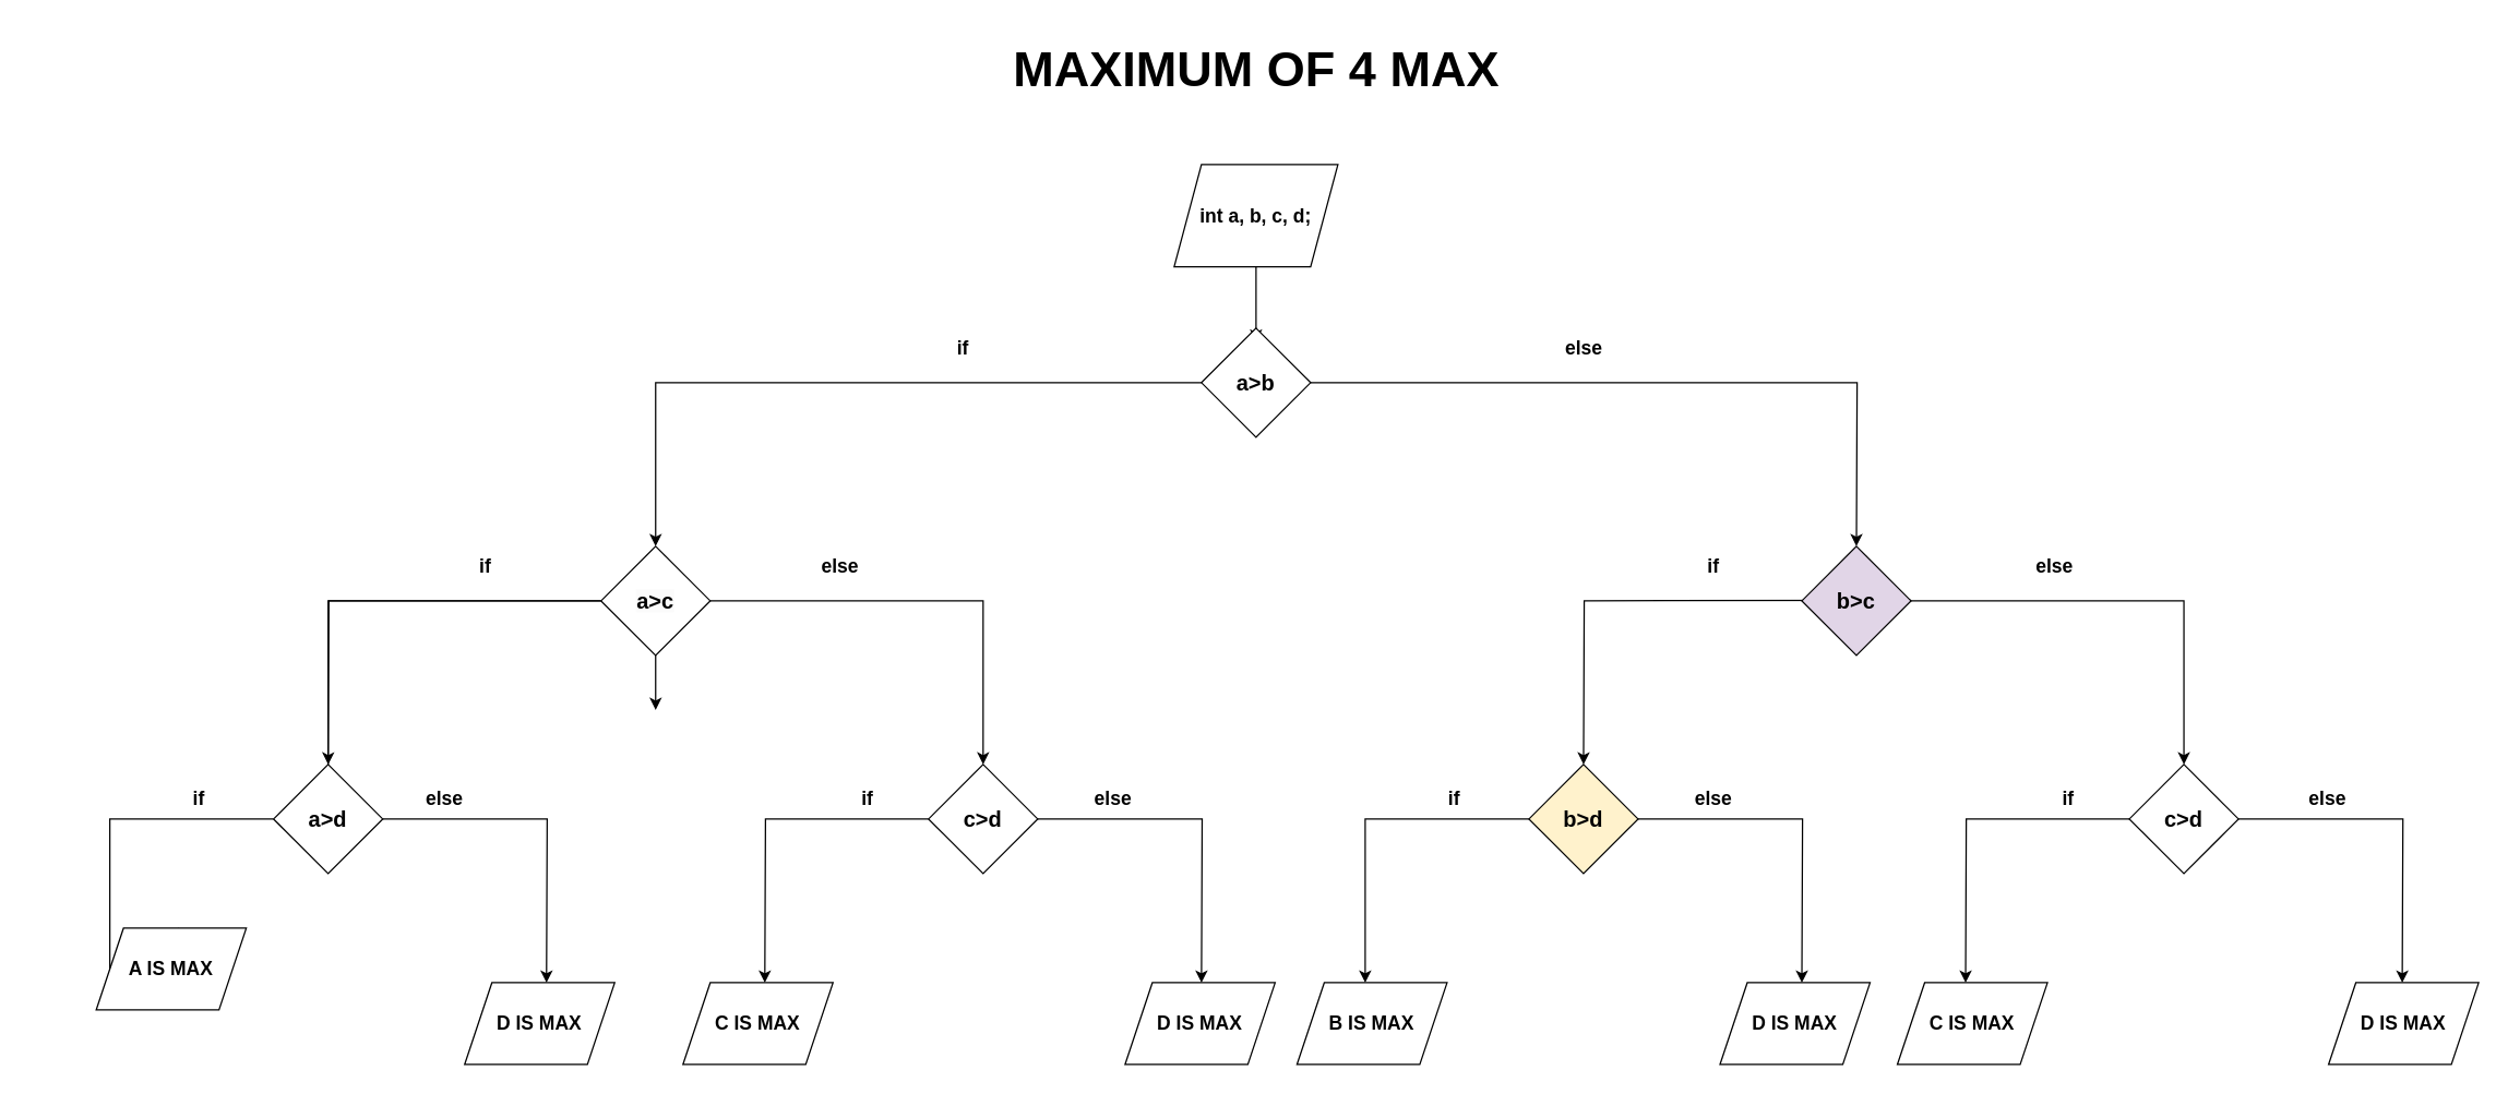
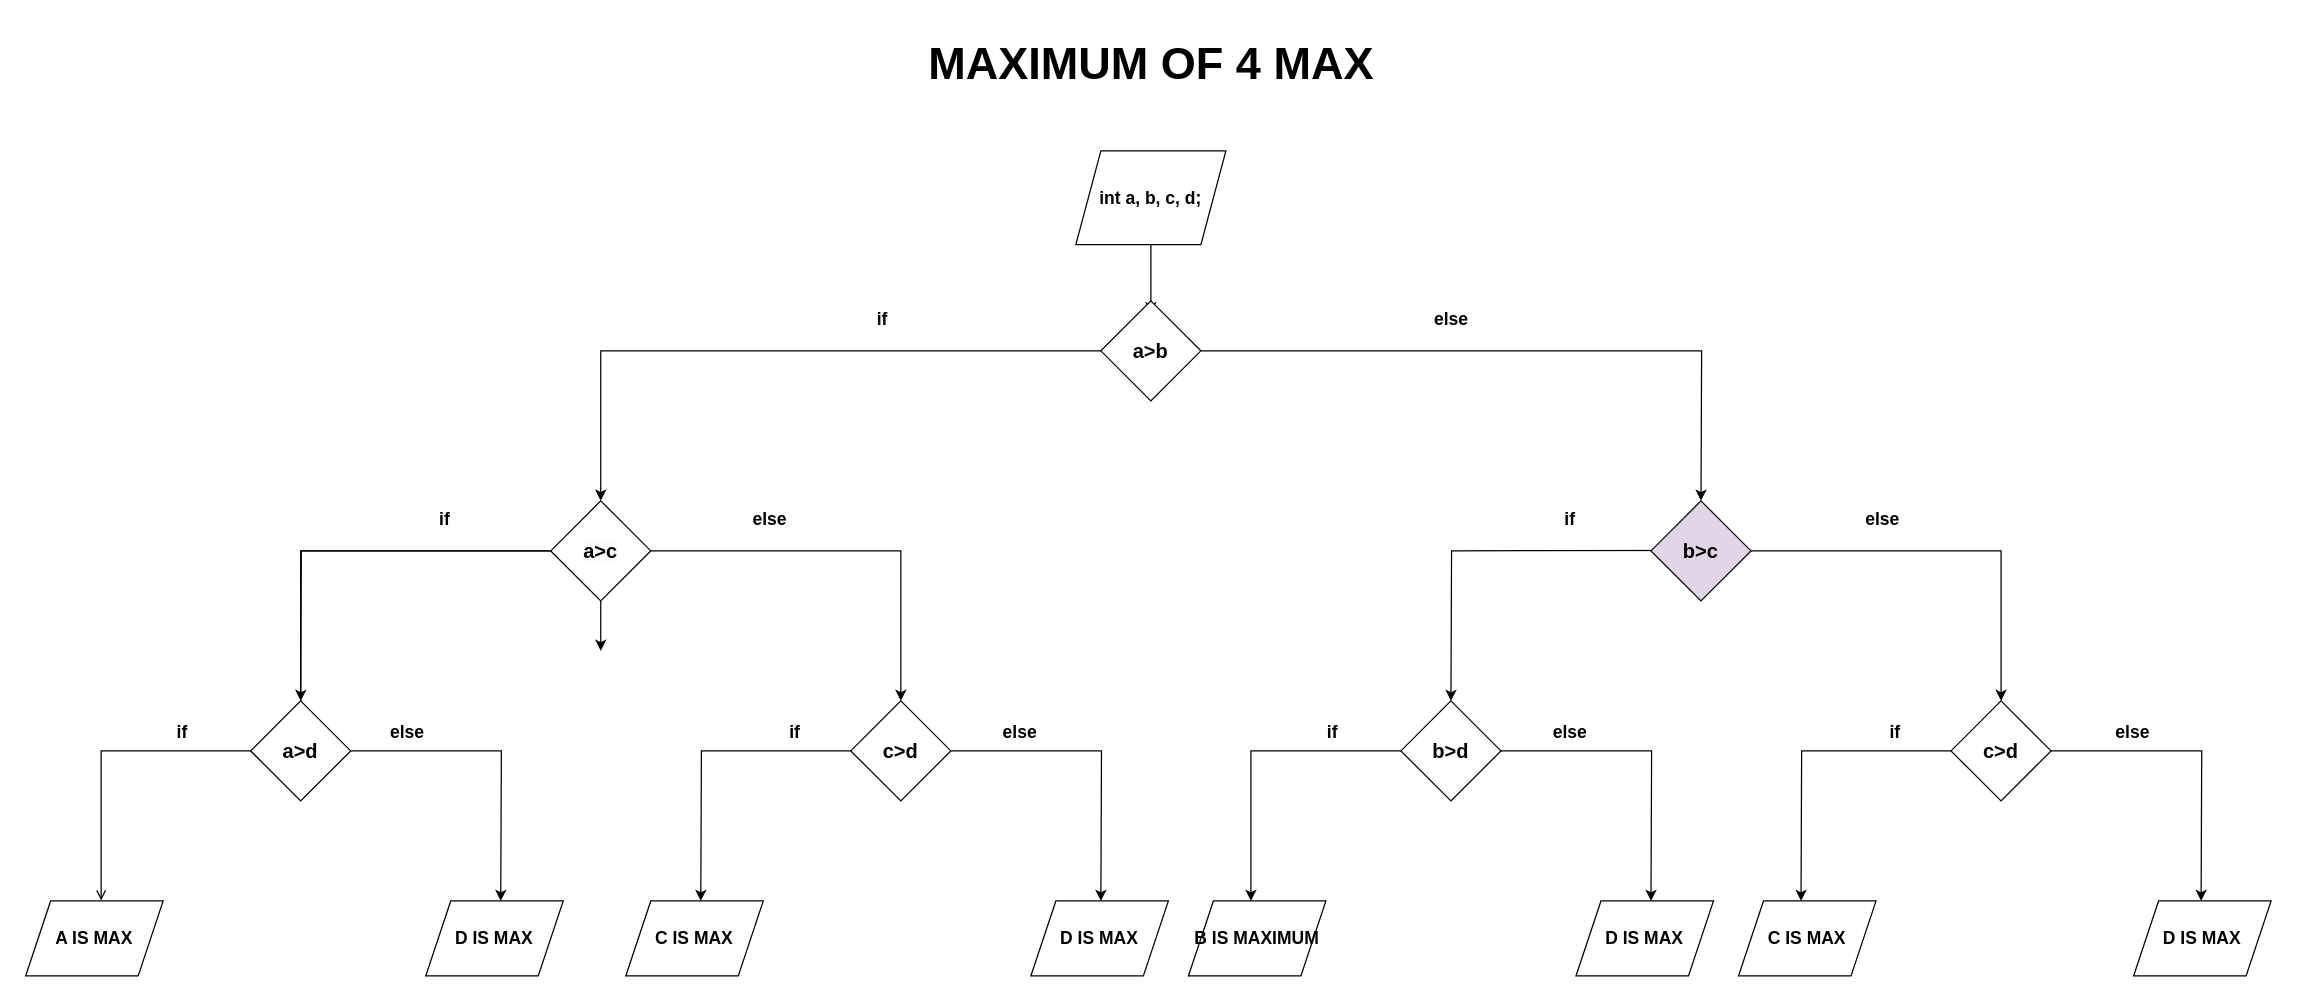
  <mxCell id="0" />
  <mxCell id="1" parent="0" />
  <mxCell id="2" style="edgeStyle=orthogonalEdgeStyle;rounded=0;orthogonalLoop=1;jettySize=auto;html=1;" parent="1" source="3" edge="1"><mxGeometry relative="1" as="geometry"><mxPoint x="920" y="250" as="targetPoint" /></mxGeometry></mxCell>
  <mxCell id="3" value="&lt;font style=&quot;font-size: 14px;&quot;&gt;&lt;b&gt;int a, b, c, d;&lt;/b&gt;&lt;/font&gt;" style="shape=parallelogram;perimeter=parallelogramPerimeter;whiteSpace=wrap;html=1;fixedSize=1;" parent="1" vertex="1"><mxGeometry x="860" y="120" width="120" height="75" as="geometry" /></mxCell>
  <mxCell id="4" style="edgeStyle=orthogonalEdgeStyle;rounded=0;orthogonalLoop=1;jettySize=auto;html=1;" parent="1" source="6" edge="1"><mxGeometry relative="1" as="geometry"><mxPoint x="480" y="400" as="targetPoint" /><Array as="points"><mxPoint x="480" y="280" /></Array></mxGeometry></mxCell>
  <mxCell id="5" style="edgeStyle=orthogonalEdgeStyle;rounded=0;orthogonalLoop=1;jettySize=auto;html=1;" edge="1" parent="1" source="6"><mxGeometry relative="1" as="geometry"><mxPoint x="1360" y="400" as="targetPoint" /></mxGeometry></mxCell>
  <mxCell id="6" value="&lt;font size=&quot;3&quot;&gt;&lt;b&gt;a&amp;gt;b&lt;/b&gt;&lt;/font&gt;" style="rhombus;whiteSpace=wrap;html=1;" parent="1" vertex="1"><mxGeometry x="880" y="240" width="80" height="80" as="geometry" /></mxCell>
  <mxCell id="7" value="&lt;b&gt;&lt;font style=&quot;font-size: 14px;&quot;&gt;if&lt;/font&gt;&lt;/b&gt;" style="text;html=1;align=center;verticalAlign=middle;resizable=0;points=[];autosize=1;strokeColor=none;fillColor=none;" parent="1" vertex="1"><mxGeometry x="690" y="240" width="30" height="30" as="geometry" /></mxCell>
  <mxCell id="8" value="&lt;b style=&quot;border-color: var(--border-color);&quot;&gt;&lt;font style=&quot;border-color: var(--border-color); font-size: 14px;&quot;&gt;else&lt;/font&gt;&lt;/b&gt;" style="text;html=1;align=center;verticalAlign=middle;resizable=0;points=[];autosize=1;strokeColor=none;fillColor=none;" parent="1" vertex="1"><mxGeometry x="1135" y="240" width="50" height="30" as="geometry" /></mxCell>
  <mxCell id="9" style="edgeStyle=orthogonalEdgeStyle;rounded=0;orthogonalLoop=1;jettySize=auto;html=1;" parent="1" source="32" edge="1"><mxGeometry relative="1" as="geometry"><mxPoint x="480" y="520" as="targetPoint" /></mxGeometry></mxCell>
  <mxCell id="10" style="edgeStyle=orthogonalEdgeStyle;rounded=0;orthogonalLoop=1;jettySize=auto;html=1;entryX=0.5;entryY=0;entryDx=0;entryDy=0;" parent="1" source="32" edge="1" target="23"><mxGeometry relative="1" as="geometry"><mxPoint x="880" y="510" as="targetPoint" /><Array as="points"><mxPoint x="720" y="440" /><mxPoint x="720" y="520" /></Array></mxGeometry></mxCell>
  <mxCell id="11" value="" style="edgeStyle=orthogonalEdgeStyle;rounded=0;orthogonalLoop=1;jettySize=auto;html=1;endArrow=none;" edge="1" parent="1" source="32" target="16"><mxGeometry relative="1" as="geometry"><mxPoint x="400" y="450" as="sourcePoint" /></mxGeometry></mxCell>
  <mxCell id="12" value="&lt;b&gt;&lt;font style=&quot;font-size: 14px;&quot;&gt;if&lt;/font&gt;&lt;/b&gt;" style="text;html=1;align=center;verticalAlign=middle;resizable=0;points=[];autosize=1;strokeColor=none;fillColor=none;" parent="1" vertex="1"><mxGeometry x="340" y="400" width="30" height="30" as="geometry" /></mxCell>
  <mxCell id="13" value="&lt;b style=&quot;border-color: var(--border-color);&quot;&gt;&lt;font style=&quot;border-color: var(--border-color); font-size: 14px;&quot;&gt;else&lt;/font&gt;&lt;/b&gt;" style="text;html=1;align=center;verticalAlign=middle;resizable=0;points=[];autosize=1;strokeColor=none;fillColor=none;" parent="1" vertex="1"><mxGeometry x="590" y="400" width="50" height="30" as="geometry" /></mxCell>
  <mxCell id="14" style="edgeStyle=orthogonalEdgeStyle;rounded=0;orthogonalLoop=1;jettySize=auto;html=1;entryX=0.549;entryY=-0.007;entryDx=0;entryDy=0;entryPerimeter=0;endArrow=open;" edge="1" parent="1" source="16" target="17"><mxGeometry relative="1" as="geometry"><mxPoint x="-40" y="680" as="targetPoint" /><Array as="points"><mxPoint x="80" y="600" /><mxPoint x="80" y="720" /></Array></mxGeometry></mxCell>
  <mxCell id="15" style="edgeStyle=orthogonalEdgeStyle;rounded=0;orthogonalLoop=1;jettySize=auto;html=1;" edge="1" parent="1" source="16"><mxGeometry relative="1" as="geometry"><mxPoint x="400" y="720" as="targetPoint" /></mxGeometry></mxCell>
  <mxCell id="16" value="&lt;font size=&quot;3&quot;&gt;&lt;b&gt;a&amp;gt;d&lt;/b&gt;&lt;/font&gt;" style="rhombus;whiteSpace=wrap;html=1;" vertex="1" parent="1"><mxGeometry x="200" y="560" width="80" height="80" as="geometry" /></mxCell>
- <mxCell id="17" value="&lt;b&gt;&lt;font style=&quot;font-size: 14px;&quot;&gt;A IS MAX&lt;/font&gt;&lt;/b&gt;" style="shape=parallelogram;perimeter=parallelogramPerimeter;whiteSpace=wrap;html=1;fixedSize=1;" vertex="1" parent="1"><mxGeometry x="70" y="680" width="110" height="60" as="geometry" /></mxCell>
+ <mxCell id="17" value="&lt;b&gt;&lt;font style=&quot;font-size: 14px;&quot;&gt;A IS MAX&lt;/font&gt;&lt;/b&gt;" style="shape=parallelogram;perimeter=parallelogramPerimeter;whiteSpace=wrap;html=1;fixedSize=1;" vertex="1" parent="1"><mxGeometry x="20" y="720" width="110" height="60" as="geometry" /></mxCell>
  <mxCell id="18" value="&lt;b&gt;&lt;font style=&quot;font-size: 14px;&quot;&gt;D IS MAX&lt;/font&gt;&lt;/b&gt;" style="shape=parallelogram;perimeter=parallelogramPerimeter;whiteSpace=wrap;html=1;fixedSize=1;" vertex="1" parent="1"><mxGeometry x="340" y="720" width="110" height="60" as="geometry" /></mxCell>
  <mxCell id="19" value="&lt;b&gt;&lt;font style=&quot;font-size: 14px;&quot;&gt;if&lt;/font&gt;&lt;/b&gt;" style="text;html=1;align=center;verticalAlign=middle;resizable=0;points=[];autosize=1;strokeColor=none;fillColor=none;" vertex="1" parent="1"><mxGeometry x="130" y="570" width="30" height="30" as="geometry" /></mxCell>
  <mxCell id="20" value="&lt;b style=&quot;border-color: var(--border-color);&quot;&gt;&lt;font style=&quot;border-color: var(--border-color); font-size: 14px;&quot;&gt;else&lt;/font&gt;&lt;/b&gt;" style="text;html=1;align=center;verticalAlign=middle;resizable=0;points=[];autosize=1;strokeColor=none;fillColor=none;" vertex="1" parent="1"><mxGeometry x="300" y="570" width="50" height="30" as="geometry" /></mxCell>
  <mxCell id="21" style="edgeStyle=orthogonalEdgeStyle;rounded=0;orthogonalLoop=1;jettySize=auto;html=1;" edge="1" parent="1" source="23"><mxGeometry relative="1" as="geometry"><mxPoint x="560" y="720" as="targetPoint" /></mxGeometry></mxCell>
  <mxCell id="22" style="edgeStyle=orthogonalEdgeStyle;rounded=0;orthogonalLoop=1;jettySize=auto;html=1;" edge="1" parent="1" source="23"><mxGeometry relative="1" as="geometry"><mxPoint x="880" y="720" as="targetPoint" /></mxGeometry></mxCell>
  <mxCell id="23" value="&lt;font size=&quot;3&quot;&gt;&lt;b&gt;c&amp;gt;d&lt;/b&gt;&lt;/font&gt;" style="rhombus;whiteSpace=wrap;html=1;" vertex="1" parent="1"><mxGeometry x="680" y="560" width="80" height="80" as="geometry" /></mxCell>
  <mxCell id="24" value="&lt;b&gt;&lt;font style=&quot;font-size: 14px;&quot;&gt;if&lt;/font&gt;&lt;/b&gt;" style="text;html=1;align=center;verticalAlign=middle;resizable=0;points=[];autosize=1;strokeColor=none;fillColor=none;" vertex="1" parent="1"><mxGeometry x="620" y="570" width="30" height="30" as="geometry" /></mxCell>
  <mxCell id="25" value="&lt;b style=&quot;border-color: var(--border-color);&quot;&gt;&lt;font style=&quot;border-color: var(--border-color); font-size: 14px;&quot;&gt;else&lt;/font&gt;&lt;/b&gt;" style="text;html=1;align=center;verticalAlign=middle;resizable=0;points=[];autosize=1;strokeColor=none;fillColor=none;" vertex="1" parent="1"><mxGeometry x="790" y="570" width="50" height="30" as="geometry" /></mxCell>
  <mxCell id="26" value="&lt;b&gt;&lt;font style=&quot;font-size: 14px;&quot;&gt;C IS MAX&lt;/font&gt;&lt;/b&gt;" style="shape=parallelogram;perimeter=parallelogramPerimeter;whiteSpace=wrap;html=1;fixedSize=1;" vertex="1" parent="1"><mxGeometry x="500" y="720" width="110" height="60" as="geometry" /></mxCell>
  <mxCell id="27" value="&lt;b&gt;&lt;font style=&quot;font-size: 14px;&quot;&gt;D IS MAX&lt;/font&gt;&lt;/b&gt;" style="shape=parallelogram;perimeter=parallelogramPerimeter;whiteSpace=wrap;html=1;fixedSize=1;" vertex="1" parent="1"><mxGeometry x="824" y="720" width="110" height="60" as="geometry" /></mxCell>
  <mxCell id="28" style="edgeStyle=orthogonalEdgeStyle;rounded=0;orthogonalLoop=1;jettySize=auto;html=1;" edge="1" parent="1"><mxGeometry relative="1" as="geometry"><mxPoint x="1160" y="560" as="targetPoint" /><mxPoint x="1400.053" y="439.523" as="sourcePoint" /></mxGeometry></mxCell>
  <mxCell id="29" style="edgeStyle=orthogonalEdgeStyle;rounded=0;orthogonalLoop=1;jettySize=auto;html=1;" edge="1" parent="1" source="30"><mxGeometry relative="1" as="geometry"><mxPoint x="1600" y="560" as="targetPoint" /><Array as="points"><mxPoint x="1600" y="440" /></Array></mxGeometry></mxCell>
  <mxCell id="30" value="&lt;font size=&quot;3&quot;&gt;&lt;b&gt;b&amp;gt;c&lt;/b&gt;&lt;/font&gt;" style="rhombus;whiteSpace=wrap;html=1;fillColor=#e1d5e7;" vertex="1" parent="1"><mxGeometry x="1320" y="400" width="80" height="80" as="geometry" /></mxCell>
  <mxCell id="31" style="edgeStyle=orthogonalEdgeStyle;rounded=0;orthogonalLoop=1;jettySize=auto;html=1;" edge="1" parent="1" source="32"><mxGeometry relative="1" as="geometry"><mxPoint x="240" y="560" as="targetPoint" /></mxGeometry></mxCell>
  <mxCell id="32" value="&lt;b style=&quot;border-color: var(--border-color); color: rgb(0, 0, 0); font-family: Helvetica; font-size: medium; font-style: normal; font-variant-ligatures: normal; font-variant-caps: normal; letter-spacing: normal; orphans: 2; text-align: center; text-indent: 0px; text-transform: none; widows: 2; word-spacing: 0px; -webkit-text-stroke-width: 0px; background-color: rgb(251, 251, 251); text-decoration-thickness: initial; text-decoration-style: initial; text-decoration-color: initial;&quot;&gt;a&amp;gt;c&lt;/b&gt;" style="rhombus;whiteSpace=wrap;html=1;" parent="1" vertex="1"><mxGeometry x="440" y="400" width="80" height="80" as="geometry" /></mxCell>
  <mxCell id="33" style="edgeStyle=orthogonalEdgeStyle;rounded=0;orthogonalLoop=1;jettySize=auto;html=1;" edge="1" parent="1" source="35"><mxGeometry relative="1" as="geometry"><mxPoint x="1000" y="720" as="targetPoint" /><Array as="points"><mxPoint x="1000" y="600" /><mxPoint x="1000" y="720" /></Array></mxGeometry></mxCell>
  <mxCell id="34" style="edgeStyle=orthogonalEdgeStyle;rounded=0;orthogonalLoop=1;jettySize=auto;html=1;" edge="1" parent="1" source="35"><mxGeometry relative="1" as="geometry"><mxPoint x="1320" y="720" as="targetPoint" /></mxGeometry></mxCell>
- <mxCell id="35" value="&lt;font size=&quot;3&quot;&gt;&lt;b&gt;b&amp;gt;d&lt;/b&gt;&lt;/font&gt;" style="rhombus;whiteSpace=wrap;html=1;fillColor=#fff2cc;" vertex="1" parent="1"><mxGeometry x="1120" y="560" width="80" height="80" as="geometry" /></mxCell>
- <mxCell id="36" value="&lt;b&gt;&lt;font style=&quot;font-size: 14px;&quot;&gt;B IS MAX&lt;/font&gt;&lt;/b&gt;" style="shape=parallelogram;perimeter=parallelogramPerimeter;whiteSpace=wrap;html=1;fixedSize=1;" vertex="1" parent="1"><mxGeometry x="950" y="720" width="110" height="60" as="geometry" /></mxCell>
+ <mxCell id="35" value="&lt;font size=&quot;3&quot;&gt;&lt;b&gt;b&amp;gt;d&lt;/b&gt;&lt;/font&gt;" style="rhombus;whiteSpace=wrap;html=1;" vertex="1" parent="1"><mxGeometry x="1120" y="560" width="80" height="80" as="geometry" /></mxCell>
+ <mxCell id="36" value="&lt;b&gt;&lt;font style=&quot;font-size: 14px;&quot;&gt;B IS MAXIMUM&lt;/font&gt;&lt;/b&gt;" style="shape=parallelogram;perimeter=parallelogramPerimeter;whiteSpace=wrap;html=1;fixedSize=1;" vertex="1" parent="1"><mxGeometry x="950" y="720" width="110" height="60" as="geometry" /></mxCell>
  <mxCell id="37" value="&lt;b&gt;&lt;font style=&quot;font-size: 14px;&quot;&gt;D IS MAX&lt;/font&gt;&lt;/b&gt;" style="shape=parallelogram;perimeter=parallelogramPerimeter;whiteSpace=wrap;html=1;fixedSize=1;" vertex="1" parent="1"><mxGeometry x="1260" y="720" width="110" height="60" as="geometry" /></mxCell>
  <mxCell id="38" style="edgeStyle=orthogonalEdgeStyle;rounded=0;orthogonalLoop=1;jettySize=auto;html=1;" edge="1" parent="1" source="40"><mxGeometry relative="1" as="geometry"><mxPoint x="1440" y="720" as="targetPoint" /></mxGeometry></mxCell>
  <mxCell id="39" style="edgeStyle=orthogonalEdgeStyle;rounded=0;orthogonalLoop=1;jettySize=auto;html=1;" edge="1" parent="1" source="40"><mxGeometry relative="1" as="geometry"><mxPoint x="1760" y="720" as="targetPoint" /></mxGeometry></mxCell>
  <mxCell id="40" value="&lt;font size=&quot;3&quot;&gt;&lt;b&gt;c&amp;gt;d&lt;/b&gt;&lt;/font&gt;" style="rhombus;whiteSpace=wrap;html=1;" vertex="1" parent="1"><mxGeometry x="1560" y="560" width="80" height="80" as="geometry" /></mxCell>
  <mxCell id="41" value="&lt;b&gt;&lt;font style=&quot;font-size: 14px;&quot;&gt;C IS MAX&lt;/font&gt;&lt;/b&gt;" style="shape=parallelogram;perimeter=parallelogramPerimeter;whiteSpace=wrap;html=1;fixedSize=1;" vertex="1" parent="1"><mxGeometry x="1390" y="720" width="110" height="60" as="geometry" /></mxCell>
  <mxCell id="42" value="&lt;b&gt;&lt;font style=&quot;font-size: 14px;&quot;&gt;D IS MAX&lt;/font&gt;&lt;/b&gt;" style="shape=parallelogram;perimeter=parallelogramPerimeter;whiteSpace=wrap;html=1;fixedSize=1;" vertex="1" parent="1"><mxGeometry x="1706" y="720" width="110" height="60" as="geometry" /></mxCell>
  <mxCell id="43" value="&lt;b&gt;&lt;font style=&quot;font-size: 36px;&quot;&gt;MAXIMUM OF 4 MAX&lt;/font&gt;&lt;/b&gt;" style="text;html=1;align=center;verticalAlign=middle;resizable=0;points=[];autosize=1;strokeColor=none;fillColor=none;" vertex="1" parent="1"><mxGeometry x="680" y="20" width="480" height="60" as="geometry" /></mxCell>
  <mxCell id="44" value="&lt;b&gt;&lt;font style=&quot;font-size: 14px;&quot;&gt;if&lt;/font&gt;&lt;/b&gt;" style="text;html=1;align=center;verticalAlign=middle;resizable=0;points=[];autosize=1;strokeColor=none;fillColor=none;" vertex="1" parent="1"><mxGeometry x="1240" y="400" width="30" height="30" as="geometry" /></mxCell>
  <mxCell id="45" value="&lt;b&gt;&lt;font style=&quot;font-size: 14px;&quot;&gt;if&lt;/font&gt;&lt;/b&gt;" style="text;html=1;align=center;verticalAlign=middle;resizable=0;points=[];autosize=1;strokeColor=none;fillColor=none;" vertex="1" parent="1"><mxGeometry x="1050" y="570" width="30" height="30" as="geometry" /></mxCell>
  <mxCell id="46" value="&lt;b&gt;&lt;font style=&quot;font-size: 14px;&quot;&gt;if&lt;/font&gt;&lt;/b&gt;" style="text;html=1;align=center;verticalAlign=middle;resizable=0;points=[];autosize=1;strokeColor=none;fillColor=none;" vertex="1" parent="1"><mxGeometry x="1500" y="570" width="30" height="30" as="geometry" /></mxCell>
  <mxCell id="47" value="&lt;b style=&quot;border-color: var(--border-color);&quot;&gt;&lt;font style=&quot;border-color: var(--border-color); font-size: 14px;&quot;&gt;else&lt;/font&gt;&lt;/b&gt;" style="text;html=1;align=center;verticalAlign=middle;resizable=0;points=[];autosize=1;strokeColor=none;fillColor=none;" vertex="1" parent="1"><mxGeometry x="1480" y="400" width="50" height="30" as="geometry" /></mxCell>
  <mxCell id="48" value="&lt;b style=&quot;border-color: var(--border-color);&quot;&gt;&lt;font style=&quot;border-color: var(--border-color); font-size: 14px;&quot;&gt;else&lt;/font&gt;&lt;/b&gt;" style="text;html=1;align=center;verticalAlign=middle;resizable=0;points=[];autosize=1;strokeColor=none;fillColor=none;" vertex="1" parent="1"><mxGeometry x="1680" y="570" width="50" height="30" as="geometry" /></mxCell>
  <mxCell id="49" value="&lt;b style=&quot;border-color: var(--border-color);&quot;&gt;&lt;font style=&quot;border-color: var(--border-color); font-size: 14px;&quot;&gt;else&lt;/font&gt;&lt;/b&gt;" style="text;html=1;align=center;verticalAlign=middle;resizable=0;points=[];autosize=1;strokeColor=none;fillColor=none;" vertex="1" parent="1"><mxGeometry x="1230" y="570" width="50" height="30" as="geometry" /></mxCell>
